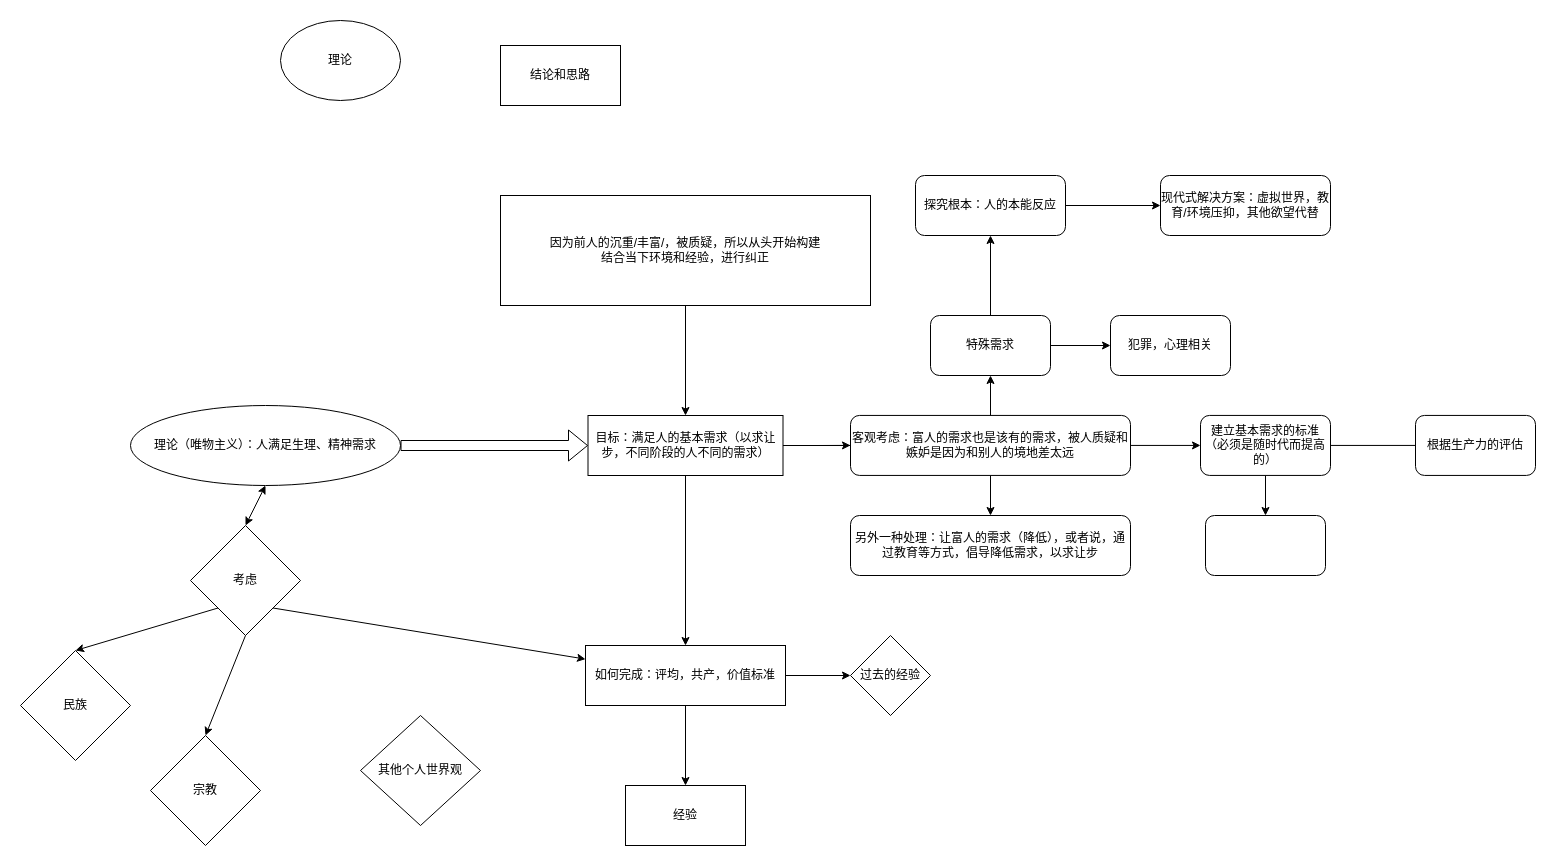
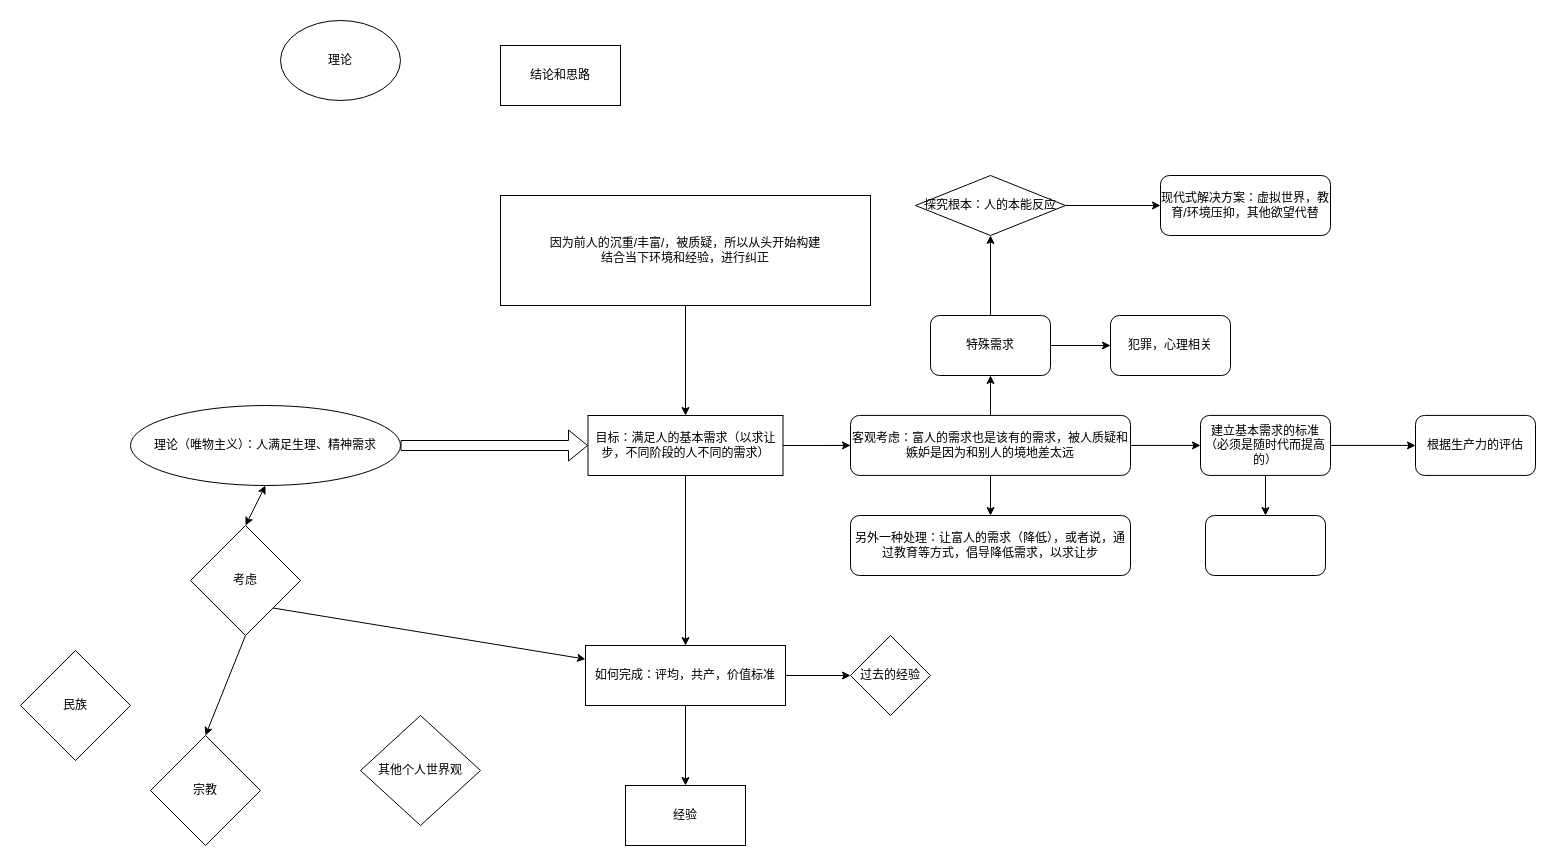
  <mxCell id="0" />
  <mxCell id="1" parent="0" />
  <mxCell id="2" value="" style="edgeStyle=orthogonalEdgeStyle;rounded=0;orthogonalLoop=1;jettySize=auto;html=1;" edge="1" parent="1" source="3" target="7"><mxGeometry relative="1" as="geometry" /></mxCell>
  <mxCell id="3" value="因为前人的沉重/丰富/，被质疑，所以从头开始构建&#10;结合当下环境和经验，进行纠正" style="rounded=0;whiteSpace=wrap;html=1;" vertex="1" parent="1"><mxGeometry x="500" y="195" width="370" height="110" as="geometry" /></mxCell>
  <mxCell id="4" style="edgeStyle=orthogonalEdgeStyle;rounded=0;orthogonalLoop=1;jettySize=auto;html=1;exitX=1;exitY=0.5;exitDx=0;exitDy=0;" edge="1" parent="1" source="7" target="10"><mxGeometry relative="1" as="geometry"><mxPoint x="910" y="444.931" as="targetPoint" /></mxGeometry></mxCell>
  <mxCell id="5" value="" style="edgeStyle=orthogonalEdgeStyle;rounded=0;orthogonalLoop=1;jettySize=auto;html=1;" edge="1" parent="1" source="7" target="16"><mxGeometry relative="1" as="geometry" /></mxCell>
  <mxCell id="6" style="edgeStyle=orthogonalEdgeStyle;rounded=0;orthogonalLoop=1;jettySize=auto;html=1;" edge="1" parent="1" source="7" target="23"><mxGeometry relative="1" as="geometry"><mxPoint x="390" y="445" as="targetPoint" /></mxGeometry></mxCell>
  <mxCell id="7" value="目标：满足人的基本需求（以求让步，不同阶段的人不同的需求）" style="rounded=0;whiteSpace=wrap;html=1;" vertex="1" parent="1"><mxGeometry x="587.5" y="415" width="195" height="60" as="geometry" /></mxCell>
  <mxCell id="8" value="" style="edgeStyle=orthogonalEdgeStyle;rounded=0;orthogonalLoop=1;jettySize=auto;html=1;" edge="1" parent="1" source="10" target="13"><mxGeometry relative="1" as="geometry" /></mxCell>
  <mxCell id="9" value="" style="edgeStyle=orthogonalEdgeStyle;rounded=0;orthogonalLoop=1;jettySize=auto;html=1;" edge="1" parent="1" source="10" target="18"><mxGeometry relative="1" as="geometry" /></mxCell>
  <mxCell id="10" value="客观考虑：富人的需求也是该有的需求，被人质疑和嫉妒是因为和别人的境地差太远" style="rounded=1;whiteSpace=wrap;html=1;" vertex="1" parent="1"><mxGeometry x="850" y="414.93" width="280" height="60" as="geometry" /></mxCell>
- <mxCell id="11" value="" style="edgeStyle=orthogonalEdgeStyle;rounded=0;orthogonalLoop=1;jettySize=auto;html=1;endArrow=none;" edge="1" parent="1" source="13" target="17"><mxGeometry relative="1" as="geometry" /></mxCell>
+ <mxCell id="11" value="" style="edgeStyle=orthogonalEdgeStyle;rounded=0;orthogonalLoop=1;jettySize=auto;html=1;" edge="1" parent="1" source="13" target="17"><mxGeometry relative="1" as="geometry" /></mxCell>
  <mxCell id="12" value="" style="edgeStyle=orthogonalEdgeStyle;rounded=0;orthogonalLoop=1;jettySize=auto;html=1;" edge="1" parent="1" source="13" target="20"><mxGeometry relative="1" as="geometry" /></mxCell>
  <mxCell id="13" value="建立基本需求的标准（必须是随时代而提高的）" style="whiteSpace=wrap;html=1;rounded=1;" vertex="1" parent="1"><mxGeometry x="1200" y="414.93" width="130" height="60" as="geometry" /></mxCell>
  <mxCell id="14" value="" style="edgeStyle=orthogonalEdgeStyle;rounded=0;orthogonalLoop=1;jettySize=auto;html=1;" edge="1" parent="1" source="16" target="19"><mxGeometry relative="1" as="geometry" /></mxCell>
  <mxCell id="15" style="edgeStyle=orthogonalEdgeStyle;rounded=0;orthogonalLoop=1;jettySize=auto;html=1;entryX=0;entryY=0.5;entryDx=0;entryDy=0;" edge="1" parent="1" source="16" target="39"><mxGeometry relative="1" as="geometry"><mxPoint x="850" y="675" as="targetPoint" /></mxGeometry></mxCell>
  <mxCell id="16" value="如何完成：评均，共产，价值标准" style="rounded=0;whiteSpace=wrap;html=1;" vertex="1" parent="1"><mxGeometry x="585" y="645" width="200" height="60" as="geometry" /></mxCell>
  <mxCell id="17" value="根据生产力的评估" style="whiteSpace=wrap;html=1;rounded=1;" vertex="1" parent="1"><mxGeometry x="1415" y="414.93" width="120" height="60" as="geometry" /></mxCell>
  <mxCell id="18" value="另外一种处理：让富人的需求（降低），或者说，通过教育等方式，倡导降低需求，以求让步" style="whiteSpace=wrap;html=1;rounded=1;" vertex="1" parent="1"><mxGeometry x="850" y="515" width="280" height="60" as="geometry" /></mxCell>
  <mxCell id="19" value="经验" style="rounded=0;whiteSpace=wrap;html=1;" vertex="1" parent="1"><mxGeometry x="625" y="785" width="120" height="60" as="geometry" /></mxCell>
  <mxCell id="20" value="" style="whiteSpace=wrap;html=1;rounded=1;" vertex="1" parent="1"><mxGeometry x="1205" y="515" width="120" height="60" as="geometry" /></mxCell>
  <mxCell id="21" value="" style="edgeStyle=orthogonalEdgeStyle;rounded=0;orthogonalLoop=1;jettySize=auto;html=1;" edge="1" parent="1" source="23" target="24"><mxGeometry relative="1" as="geometry" /></mxCell>
  <mxCell id="22" value="" style="edgeStyle=orthogonalEdgeStyle;rounded=0;orthogonalLoop=1;jettySize=auto;html=1;" edge="1" parent="1" source="23" target="26"><mxGeometry relative="1" as="geometry" /></mxCell>
  <mxCell id="23" value="特殊需求" style="rounded=1;whiteSpace=wrap;html=1;" vertex="1" parent="1"><mxGeometry x="930" y="315" width="120" height="60" as="geometry" /></mxCell>
  <mxCell id="24" value="犯罪，心理相关" style="whiteSpace=wrap;html=1;rounded=1;" vertex="1" parent="1"><mxGeometry x="1110" y="315" width="120" height="60" as="geometry" /></mxCell>
  <mxCell id="25" value="" style="edgeStyle=orthogonalEdgeStyle;rounded=0;orthogonalLoop=1;jettySize=auto;html=1;" edge="1" parent="1" source="26" target="27"><mxGeometry relative="1" as="geometry" /></mxCell>
- <mxCell id="26" value="探究根本：人的本能反应" style="whiteSpace=wrap;html=1;rounded=1;" vertex="1" parent="1"><mxGeometry x="915" y="175" width="150" height="60" as="geometry" /></mxCell>
+ <mxCell id="26" value="探究根本：人的本能反应" style="rhombus;whiteSpace=wrap;html=1;" vertex="1" parent="1"><mxGeometry x="915" y="175" width="150" height="60" as="geometry" /></mxCell>
  <mxCell id="27" value="现代式解决方案：虚拟世界，教育/环境压抑，其他欲望代替" style="whiteSpace=wrap;html=1;rounded=1;" vertex="1" parent="1"><mxGeometry x="1160" y="175" width="170" height="60" as="geometry" /></mxCell>
  <mxCell id="28" value="理论（唯物主义）：人满足生理、精神需求" style="ellipse;whiteSpace=wrap;html=1;" vertex="1" parent="1"><mxGeometry x="130" y="405" width="270" height="80" as="geometry" /></mxCell>
  <mxCell id="29" value="结论和思路" style="rounded=0;whiteSpace=wrap;html=1;" vertex="1" parent="1"><mxGeometry x="500" y="45" width="120" height="60" as="geometry" /></mxCell>
  <mxCell id="30" value="理论" style="ellipse;whiteSpace=wrap;html=1;" vertex="1" parent="1"><mxGeometry x="280" y="20" width="120" height="80" as="geometry" /></mxCell>
  <mxCell id="31" value="" style="shape=flexArrow;endArrow=classic;html=1;rounded=0;entryX=0;entryY=0.5;entryDx=0;entryDy=0;exitX=1;exitY=0.5;exitDx=0;exitDy=0;" edge="1" parent="1" source="28" target="7"><mxGeometry width="50" height="50" relative="1" as="geometry"><mxPoint x="500" y="485" as="sourcePoint" /><mxPoint x="550" y="435" as="targetPoint" /></mxGeometry></mxCell>
  <mxCell id="32" value="考虑" style="rhombus;whiteSpace=wrap;html=1;" vertex="1" parent="1"><mxGeometry x="190" y="525" width="110" height="110" as="geometry" /></mxCell>
- <mxCell id="33" value="" style="endArrow=classic;html=1;rounded=0;exitX=0;exitY=1;exitDx=0;exitDy=0;entryX=0.5;entryY=0;entryDx=0;entryDy=0;" edge="1" parent="1" source="32" target="36"><mxGeometry width="50" height="50" relative="1" as="geometry"><mxPoint x="120" y="695" as="sourcePoint" /><mxPoint x="150.08" y="673.16" as="targetPoint" /></mxGeometry></mxCell>
  <mxCell id="34" value="" style="endArrow=classic;html=1;rounded=0;exitX=1;exitY=1;exitDx=0;exitDy=0;" edge="1" parent="1" source="32" target="16"><mxGeometry width="50" height="50" relative="1" as="geometry"><mxPoint x="228" y="618" as="sourcePoint" /><mxPoint x="400" y="705" as="targetPoint" /></mxGeometry></mxCell>
  <mxCell id="35" value="" style="endArrow=classic;html=1;rounded=0;exitX=0.5;exitY=1;exitDx=0;exitDy=0;entryX=0.5;entryY=0;entryDx=0;entryDy=0;" edge="1" parent="1" source="32" target="37"><mxGeometry width="50" height="50" relative="1" as="geometry"><mxPoint x="370" y="625" as="sourcePoint" /><mxPoint x="250" y="745" as="targetPoint" /></mxGeometry></mxCell>
  <mxCell id="36" value="民族" style="rhombus;whiteSpace=wrap;html=1;" vertex="1" parent="1"><mxGeometry x="20" y="650" width="110" height="110" as="geometry" /></mxCell>
  <mxCell id="37" value="宗教" style="rhombus;whiteSpace=wrap;html=1;" vertex="1" parent="1"><mxGeometry x="150" y="735" width="110" height="110" as="geometry" /></mxCell>
  <mxCell id="38" value="" style="endArrow=classic;startArrow=classic;html=1;rounded=0;entryX=0.5;entryY=1;entryDx=0;entryDy=0;exitX=0.5;exitY=0;exitDx=0;exitDy=0;" edge="1" parent="1" source="32" target="28"><mxGeometry width="50" height="50" relative="1" as="geometry"><mxPoint x="200" y="535" as="sourcePoint" /><mxPoint x="250" y="485" as="targetPoint" /></mxGeometry></mxCell>
  <mxCell id="39" value="过去的经验" style="rhombus;whiteSpace=wrap;html=1;" vertex="1" parent="1"><mxGeometry x="850" y="635" width="80" height="80" as="geometry" /></mxCell>
  <mxCell id="40" value="其他个人世界观" style="rhombus;whiteSpace=wrap;html=1;" vertex="1" parent="1"><mxGeometry x="360" y="715" width="120" height="110" as="geometry" /></mxCell>
